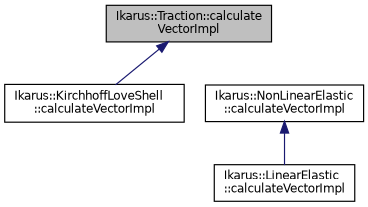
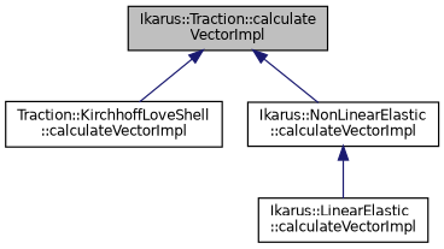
  digraph {
    rankdir=TB
    node [color=black fillcolor=white fontname=Helvetica fontsize=10 shape=record style=filled]
    edge [color=midnightblue dir=back fontname=Helvetica fontsize=10 labelfontname=Helvetica labelfontsize=10 style=solid]
    n1 [fillcolor=grey75 fontcolor=black height=0.2 label="Ikarus::Traction::calculate\lVectorImpl" width=0.4]
-   n2 [height=0.2 label="Ikarus::KirchhoffLoveShell\l::calculateVectorImpl" width=0.4]
+   n2 [height=0.2 label="Traction::KirchhoffLoveShell\l::calculateVectorImpl" width=0.4]
    n3 [height=0.2 label="Ikarus::NonLinearElastic\l::calculateVectorImpl" width=0.4]
    n4 [height=0.2 label="Ikarus::LinearElastic\l::calculateVectorImpl" width=0.4]
    n1 -> n2
+   n1 -> n3
    n3 -> n4
  }
